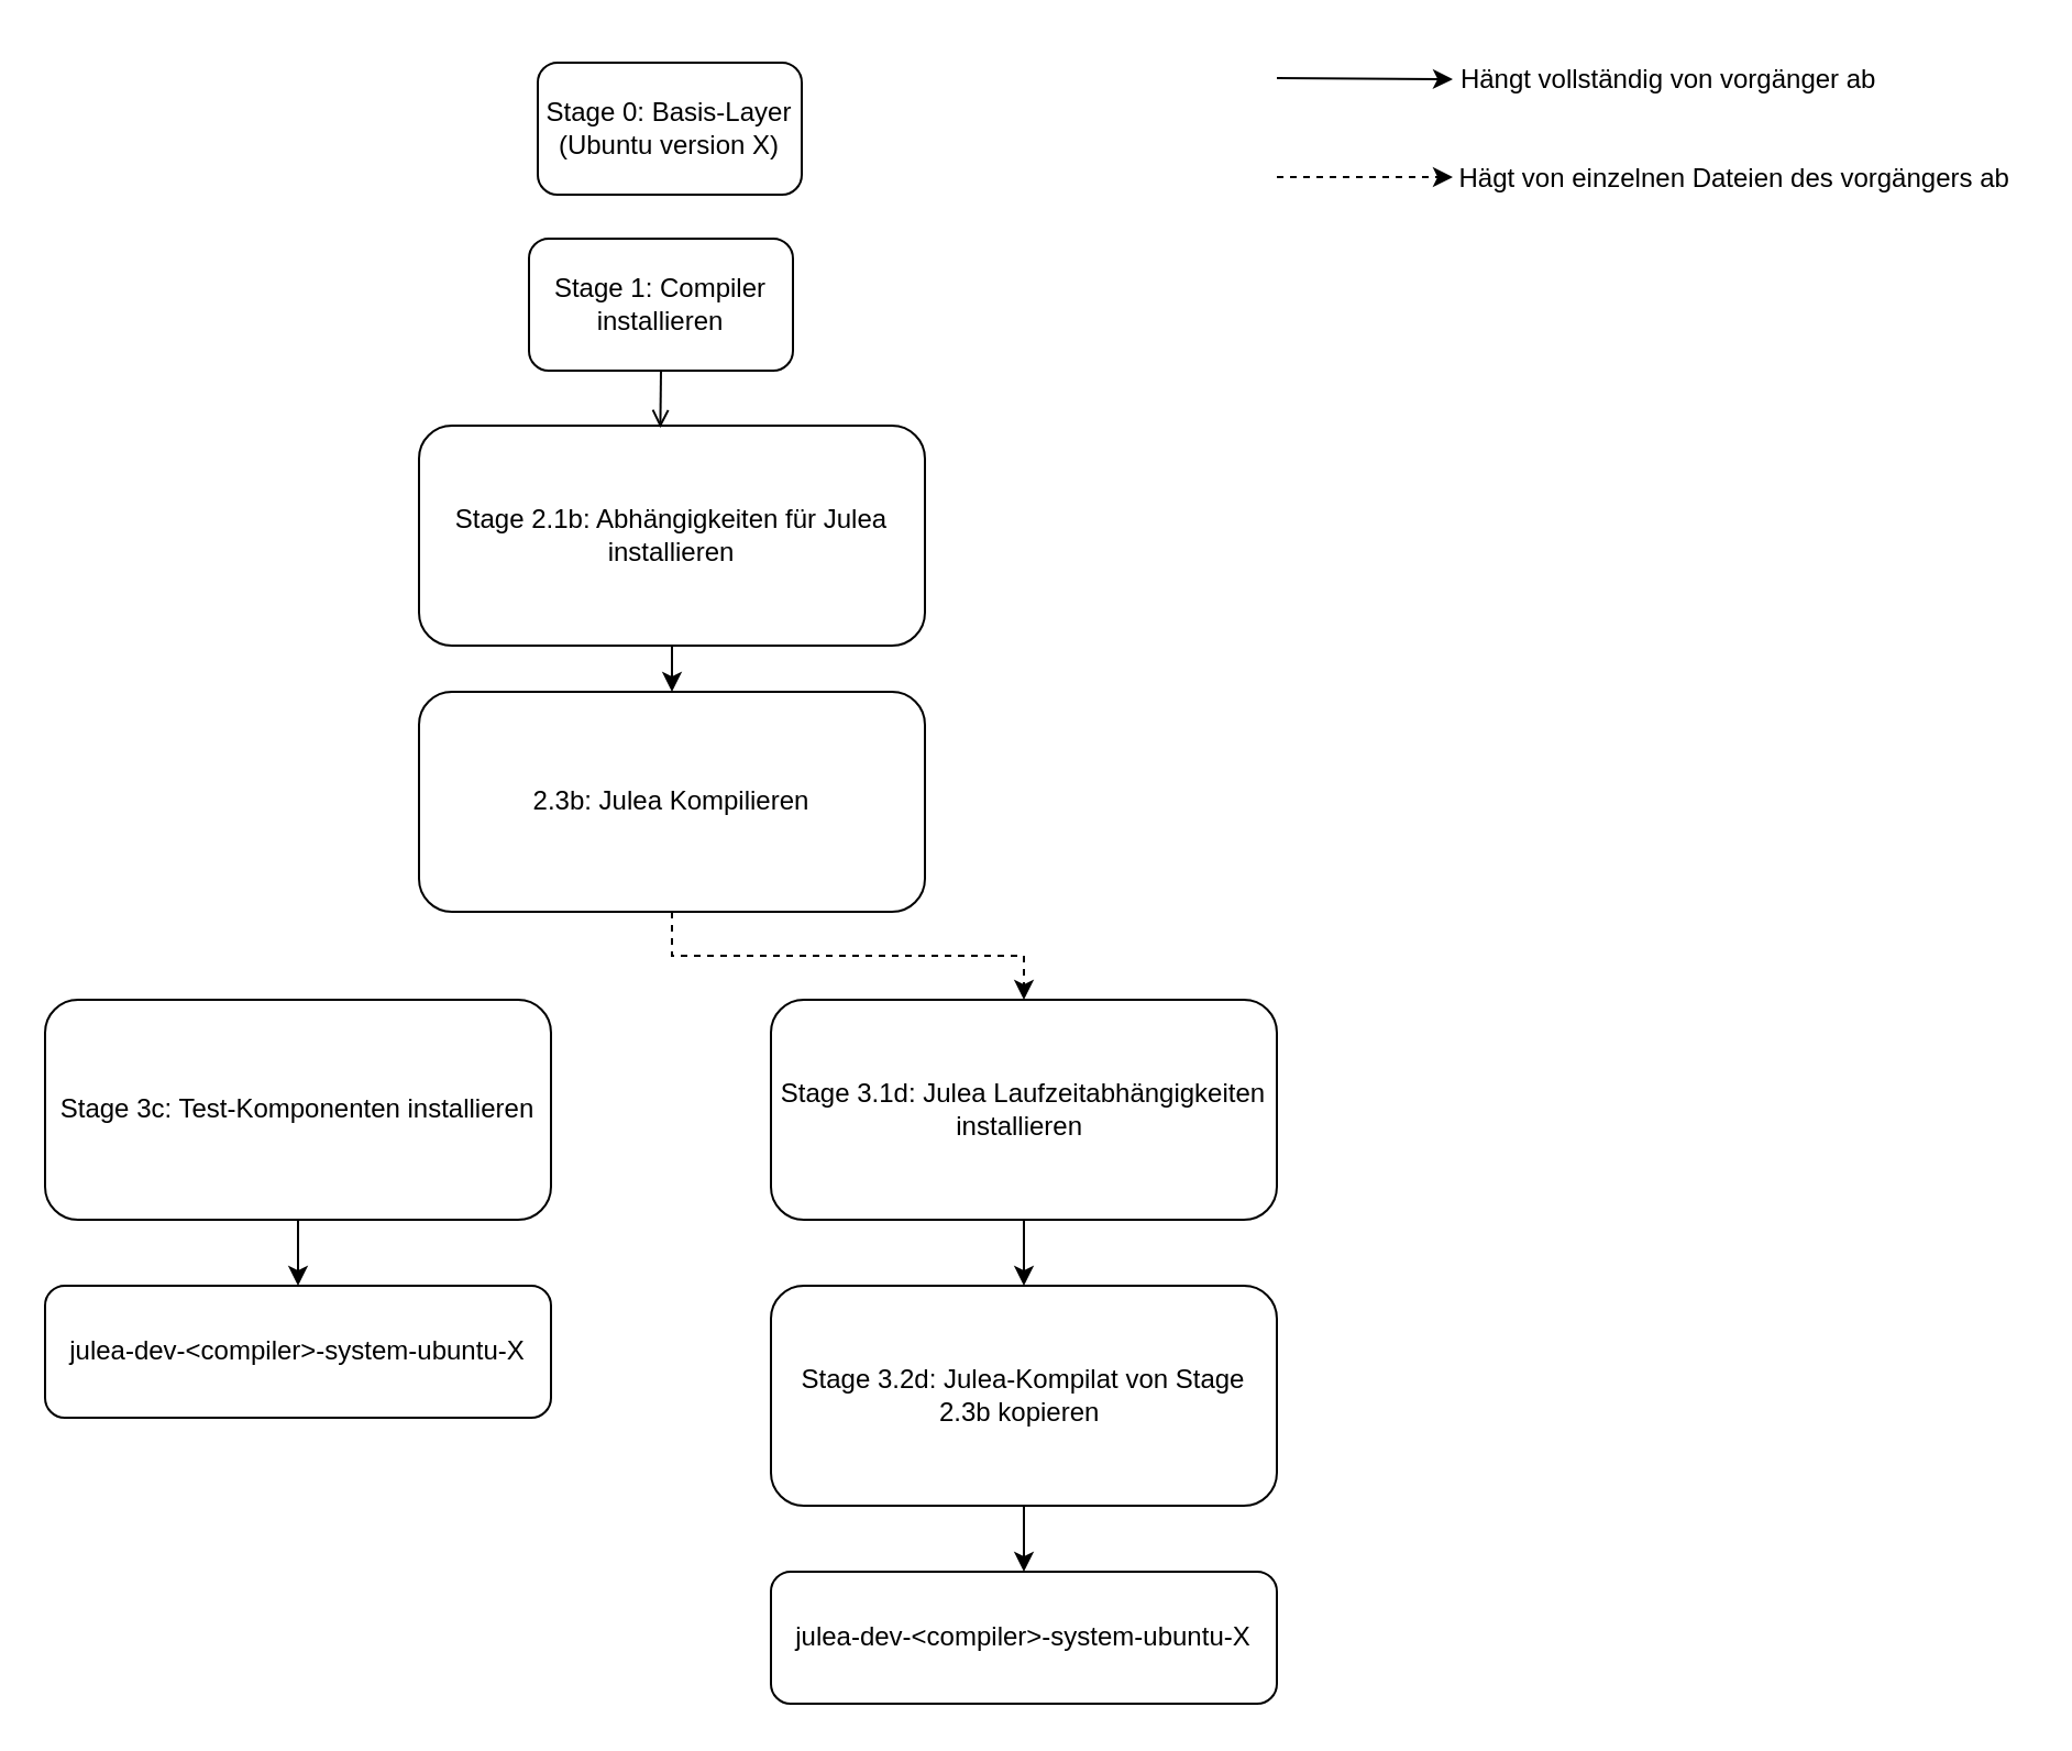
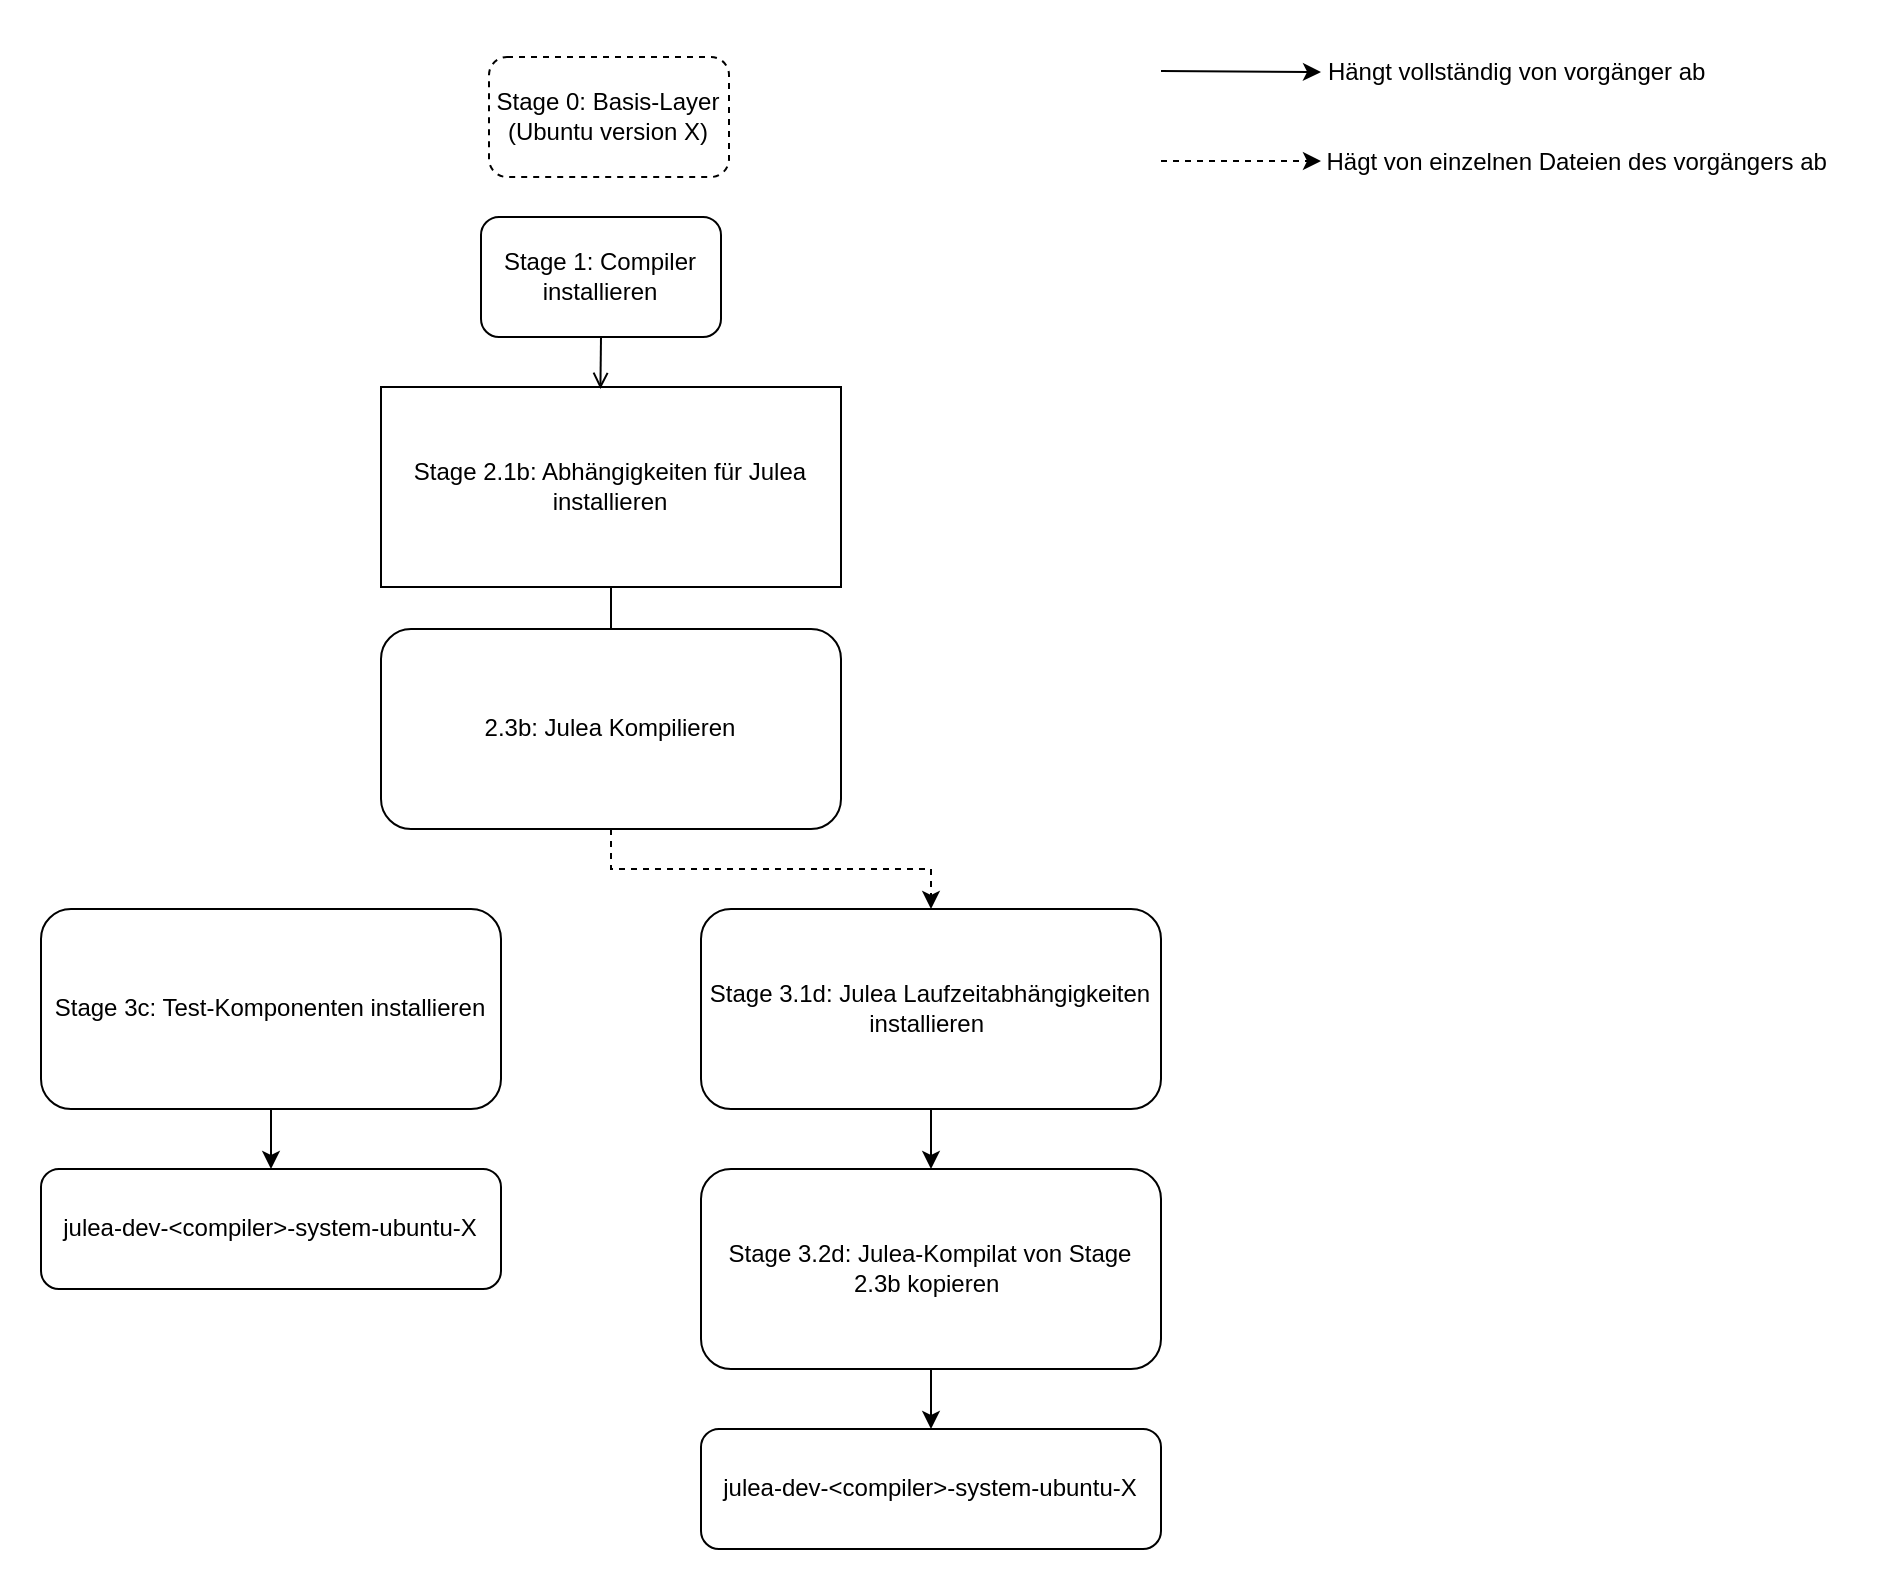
  <mxCell id="0" />
  <mxCell id="1" parent="0" />
  <mxCell id="2" value="Stage 1: Compiler installieren" style="rounded=1;whiteSpace=wrap;html=1;" parent="1" vertex="1"><mxGeometry x="240" y="108" width="120" height="60" as="geometry" /></mxCell>
- <mxCell id="3" style="edgeStyle=orthogonalEdgeStyle;rounded=0;orthogonalLoop=1;jettySize=auto;html=1;exitX=0.5;exitY=1;exitDx=0;exitDy=0;entryX=0.5;entryY=0;entryDx=0;entryDy=0;" parent="1" source="4" target="6" edge="1"><mxGeometry relative="1" as="geometry" /></mxCell>
- <mxCell id="4" value="Stage 2.1b: Abhängigkeiten für Julea installieren" style="whiteSpace=wrap;html=1;rounded=1;" parent="1" vertex="1"><mxGeometry x="190" y="193" width="230" height="100" as="geometry" /></mxCell>
+ <mxCell id="3" style="edgeStyle=orthogonalEdgeStyle;rounded=0;orthogonalLoop=1;jettySize=auto;html=1;exitX=0.5;exitY=1;exitDx=0;exitDy=0;entryX=0.5;entryY=0;entryDx=0;entryDy=0;endArrow=none;" parent="1" source="4" target="6" edge="1"><mxGeometry relative="1" as="geometry" /></mxCell>
+ <mxCell id="4" value="Stage 2.1b: Abhängigkeiten für Julea installieren" style="whiteSpace=wrap;html=1;rounded=0;" parent="1" vertex="1"><mxGeometry x="190" y="193" width="230" height="100" as="geometry" /></mxCell>
  <mxCell id="5" style="edgeStyle=orthogonalEdgeStyle;rounded=0;orthogonalLoop=1;jettySize=auto;html=1;entryX=0.5;entryY=0;entryDx=0;entryDy=0;dashed=1;" parent="1" source="6" target="10" edge="1"><mxGeometry relative="1" as="geometry" /></mxCell>
  <mxCell id="6" value="2.3b: Julea Kompilieren" style="whiteSpace=wrap;html=1;rounded=1;" parent="1" vertex="1"><mxGeometry x="190" y="314" width="230" height="100" as="geometry" /></mxCell>
  <mxCell id="7" style="edgeStyle=orthogonalEdgeStyle;rounded=0;orthogonalLoop=1;jettySize=auto;html=1;entryX=0.5;entryY=0;entryDx=0;entryDy=0;" parent="1" source="8" target="18" edge="1"><mxGeometry relative="1" as="geometry" /></mxCell>
  <mxCell id="8" value="Stage 3c: Test-Komponenten installieren" style="whiteSpace=wrap;html=1;rounded=1;" parent="1" vertex="1"><mxGeometry x="20" y="454" width="230" height="100" as="geometry" /></mxCell>
  <mxCell id="9" style="edgeStyle=orthogonalEdgeStyle;rounded=0;orthogonalLoop=1;jettySize=auto;html=1;" parent="1" source="10" target="12" edge="1"><mxGeometry relative="1" as="geometry" /></mxCell>
  <mxCell id="10" value="Stage 3.1d: Julea Laufzeitabhängigkeiten installieren&amp;nbsp;" style="whiteSpace=wrap;html=1;rounded=1;" parent="1" vertex="1"><mxGeometry x="350" y="454" width="230" height="100" as="geometry" /></mxCell>
  <mxCell id="11" style="edgeStyle=orthogonalEdgeStyle;rounded=0;orthogonalLoop=1;jettySize=auto;html=1;entryX=0.5;entryY=0;entryDx=0;entryDy=0;" parent="1" source="12" target="19" edge="1"><mxGeometry relative="1" as="geometry" /></mxCell>
  <mxCell id="12" value="Stage 3.2d: Julea-Kompilat von Stage 2.3b kopieren&amp;nbsp;" style="whiteSpace=wrap;html=1;rounded=1;" parent="1" vertex="1"><mxGeometry x="350" y="584" width="230" height="100" as="geometry" /></mxCell>
  <mxCell id="13" value="" style="endArrow=classic;html=1;rounded=0;dashed=1;" parent="1" edge="1"><mxGeometry width="50" height="50" relative="1" as="geometry"><mxPoint x="580" y="80" as="sourcePoint" /><mxPoint x="660" y="80" as="targetPoint" /></mxGeometry></mxCell>
  <mxCell id="14" value="" style="endArrow=classic;html=1;rounded=0;" parent="1" edge="1"><mxGeometry width="50" height="50" relative="1" as="geometry"><mxPoint x="580" y="35" as="sourcePoint" /><mxPoint x="660" y="35.5" as="targetPoint" /></mxGeometry></mxCell>
  <mxCell id="15" value="Hängt vollständig von vorgänger ab&amp;nbsp;" style="text;html=1;align=center;verticalAlign=middle;whiteSpace=wrap;rounded=0;" parent="1" vertex="1"><mxGeometry x="660" y="20.5" width="200" height="30" as="geometry" /></mxCell>
  <mxCell id="16" value="Hägt von einzelnen Dateien des vorgängers ab&amp;nbsp;" style="text;html=1;align=center;verticalAlign=middle;whiteSpace=wrap;rounded=0;" parent="1" vertex="1"><mxGeometry x="660" y="65.5" width="260" height="30" as="geometry" /></mxCell>
- <mxCell id="17" value="Stage 0: Basis-Layer (Ubuntu version X)" style="rounded=1;whiteSpace=wrap;html=1;" parent="1" vertex="1"><mxGeometry x="244" y="28" width="120" height="60" as="geometry" /></mxCell>
+ <mxCell id="17" value="Stage 0: Basis-Layer (Ubuntu version X)" style="rounded=1;whiteSpace=wrap;html=1;dashed=1;" parent="1" vertex="1"><mxGeometry x="244" y="28" width="120" height="60" as="geometry" /></mxCell>
  <mxCell id="18" value="julea-dev-&amp;lt;compiler&amp;gt;-system-ubuntu-X" style="whiteSpace=wrap;html=1;rounded=1;" parent="1" vertex="1"><mxGeometry x="20" y="584" width="230" height="60" as="geometry" /></mxCell>
  <mxCell id="19" value="julea-dev-&amp;lt;compiler&amp;gt;-system-ubuntu-X" style="whiteSpace=wrap;html=1;rounded=1;" parent="1" vertex="1"><mxGeometry x="350" y="714" width="230" height="60" as="geometry" /></mxCell>
  <mxCell id="20" style="edgeStyle=orthogonalEdgeStyle;rounded=0;orthogonalLoop=1;jettySize=auto;html=1;exitX=0.5;exitY=1;exitDx=0;exitDy=0;entryX=0.477;entryY=0.01;entryDx=0;entryDy=0;entryPerimeter=0;endArrow=open;" parent="1" source="2" target="4" edge="1"><mxGeometry relative="1" as="geometry" /></mxCell>
